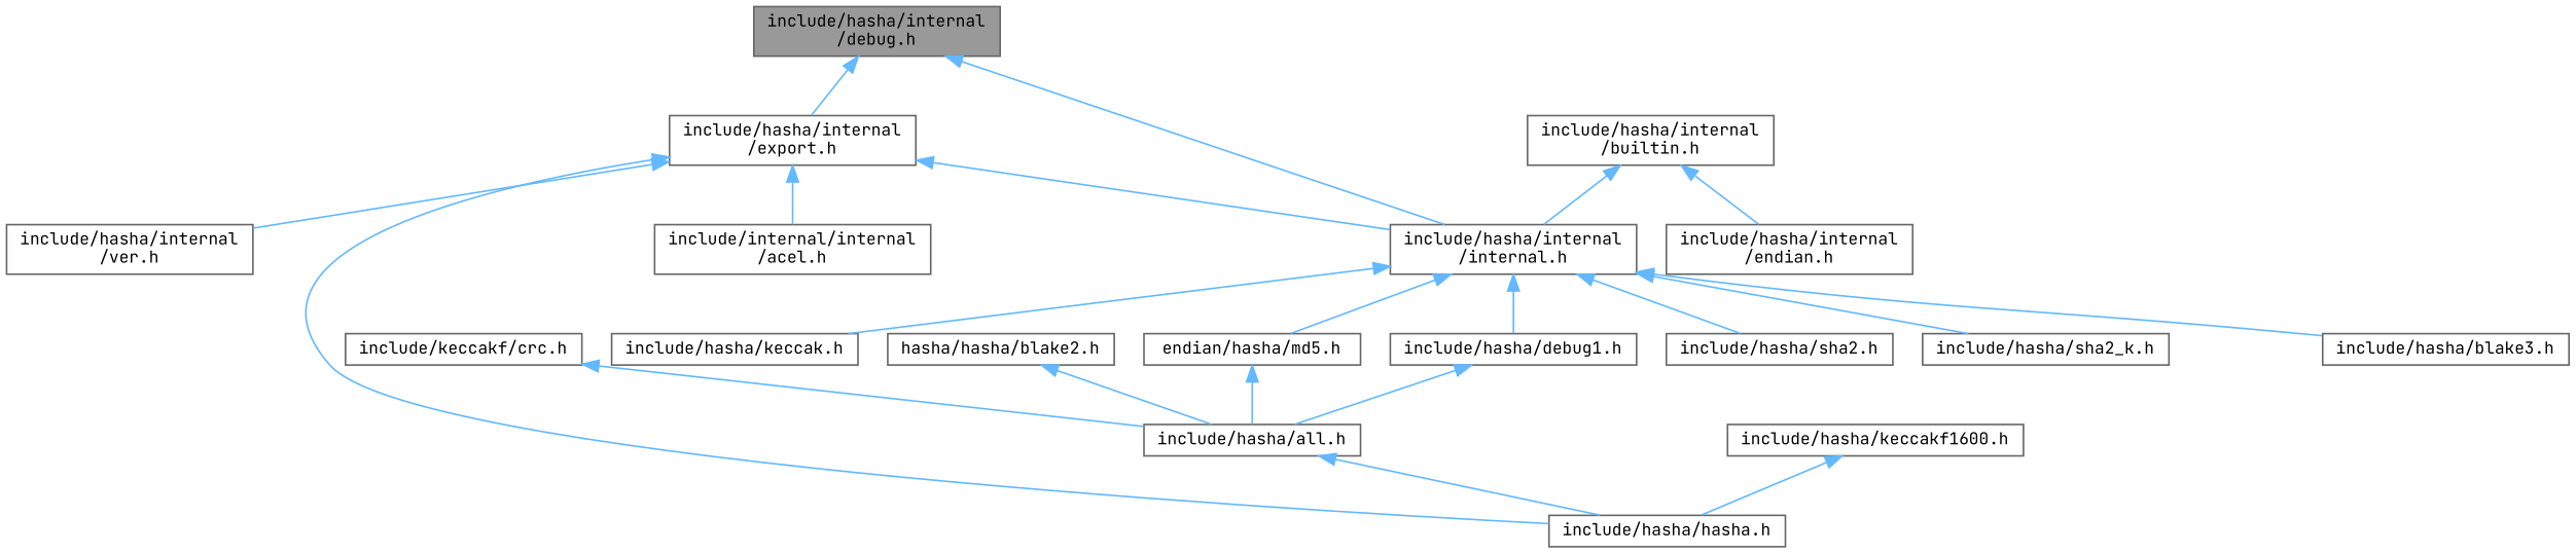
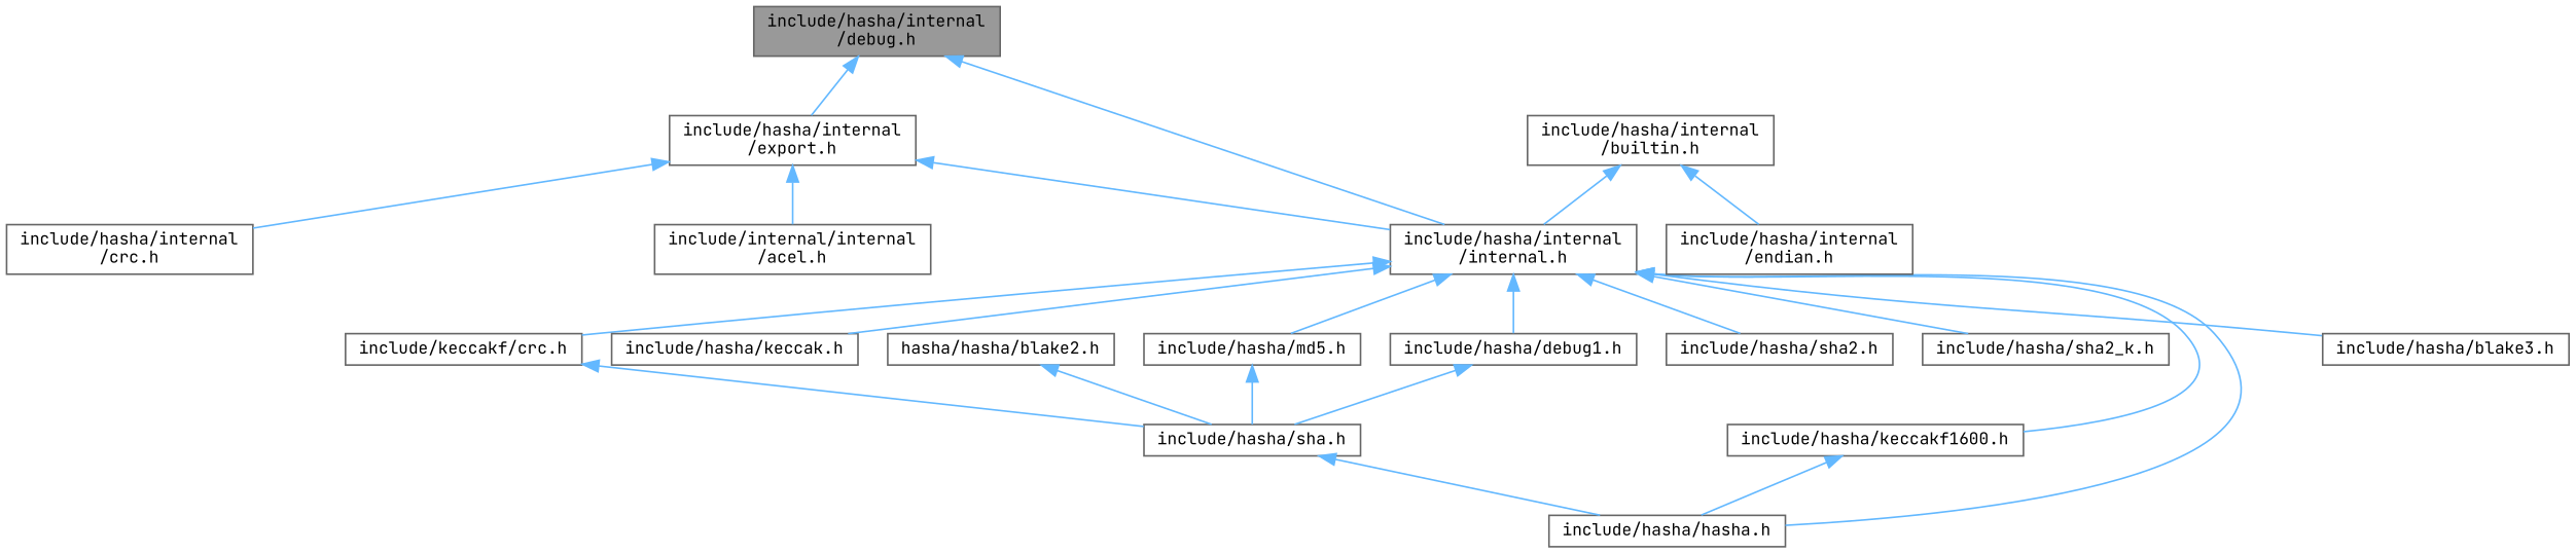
  digraph {
    fontname="JetBrains Mono"
    node [color=grey40 fillcolor=white fontname="JetBrains Mono" fontsize=10 shape=box style=filled]
    edge [color=steelblue1 dir=back fontname="JetBrains Mono" fontsize=10 labelfontname=Helvetica labelfontsize=10 style=solid]
    n1 [color=gray40 fillcolor=grey60 fontcolor=black height=0.2 label="include/hasha/internal\l/debug.h" width=0.4]
    n2 [height=0.2 label="include/hasha/internal\l/export.h" width=0.4]
    n3 [height=0.2 label="include/hasha/internal\l/internal.h" width=0.4]
    n4 [height=0.2 label="include/internal/internal\l/acel.h" width=0.4]
-   n5 [height=0.2 label="include/hasha/internal\l/ver.h" width=0.4]
+   n5 [height=0.2 label="include/hasha/internal\l/crc.h" width=0.4]
    n6 [height=0.2 label="include/hasha/hasha.h" width=0.4]
    n7 [height=0.2 label="include/hasha/blake3.h" width=0.4]
    n8 [height=0.2 label="include/keccakf/crc.h" width=0.4]
    n9 [height=0.2 label="include/hasha/keccak.h" width=0.4]
    n10 [height=0.2 label="include/hasha/keccakf1600.h" width=0.4]
-   n11 [height=0.2 label="endian/hasha/md5.h" width=0.4]
+   n11 [height=0.2 label="include/hasha/md5.h" width=0.4]
    n12 [height=0.2 label="include/hasha/debug1.h" width=0.4]
    n13 [height=0.2 label="include/hasha/sha2.h" width=0.4]
    n14 [height=0.2 label="include/hasha/sha2_k.h" width=0.4]
    n15 [height=0.2 label="include/hasha/internal\l/builtin.h" width=0.4]
    n16 [height=0.2 label="include/hasha/internal\l/endian.h" width=0.4]
-   n17 [height=0.2 label="include/hasha/all.h" width=0.4]
+   n17 [height=0.2 label="include/hasha/sha.h" width=0.4]
    n18 [height=0.2 label="hasha/hasha/blake2.h" width=0.4]
    n1 -> n2
    n1 -> n3
    n2 -> n3
    n2 -> n4
    n2 -> n5
-   n2 -> n6
+   n3 -> n6
    n3 -> n7
+   n3 -> n8
    n3 -> n9
+   n3 -> n10
    n3 -> n11
    n3 -> n12
    n3 -> n13
    n3 -> n14
    n8 -> n17
    n10 -> n6
    n11 -> n17
    n12 -> n17
    n15 -> n3
    n15 -> n16
    n17 -> n6
    n18 -> n17
  }
